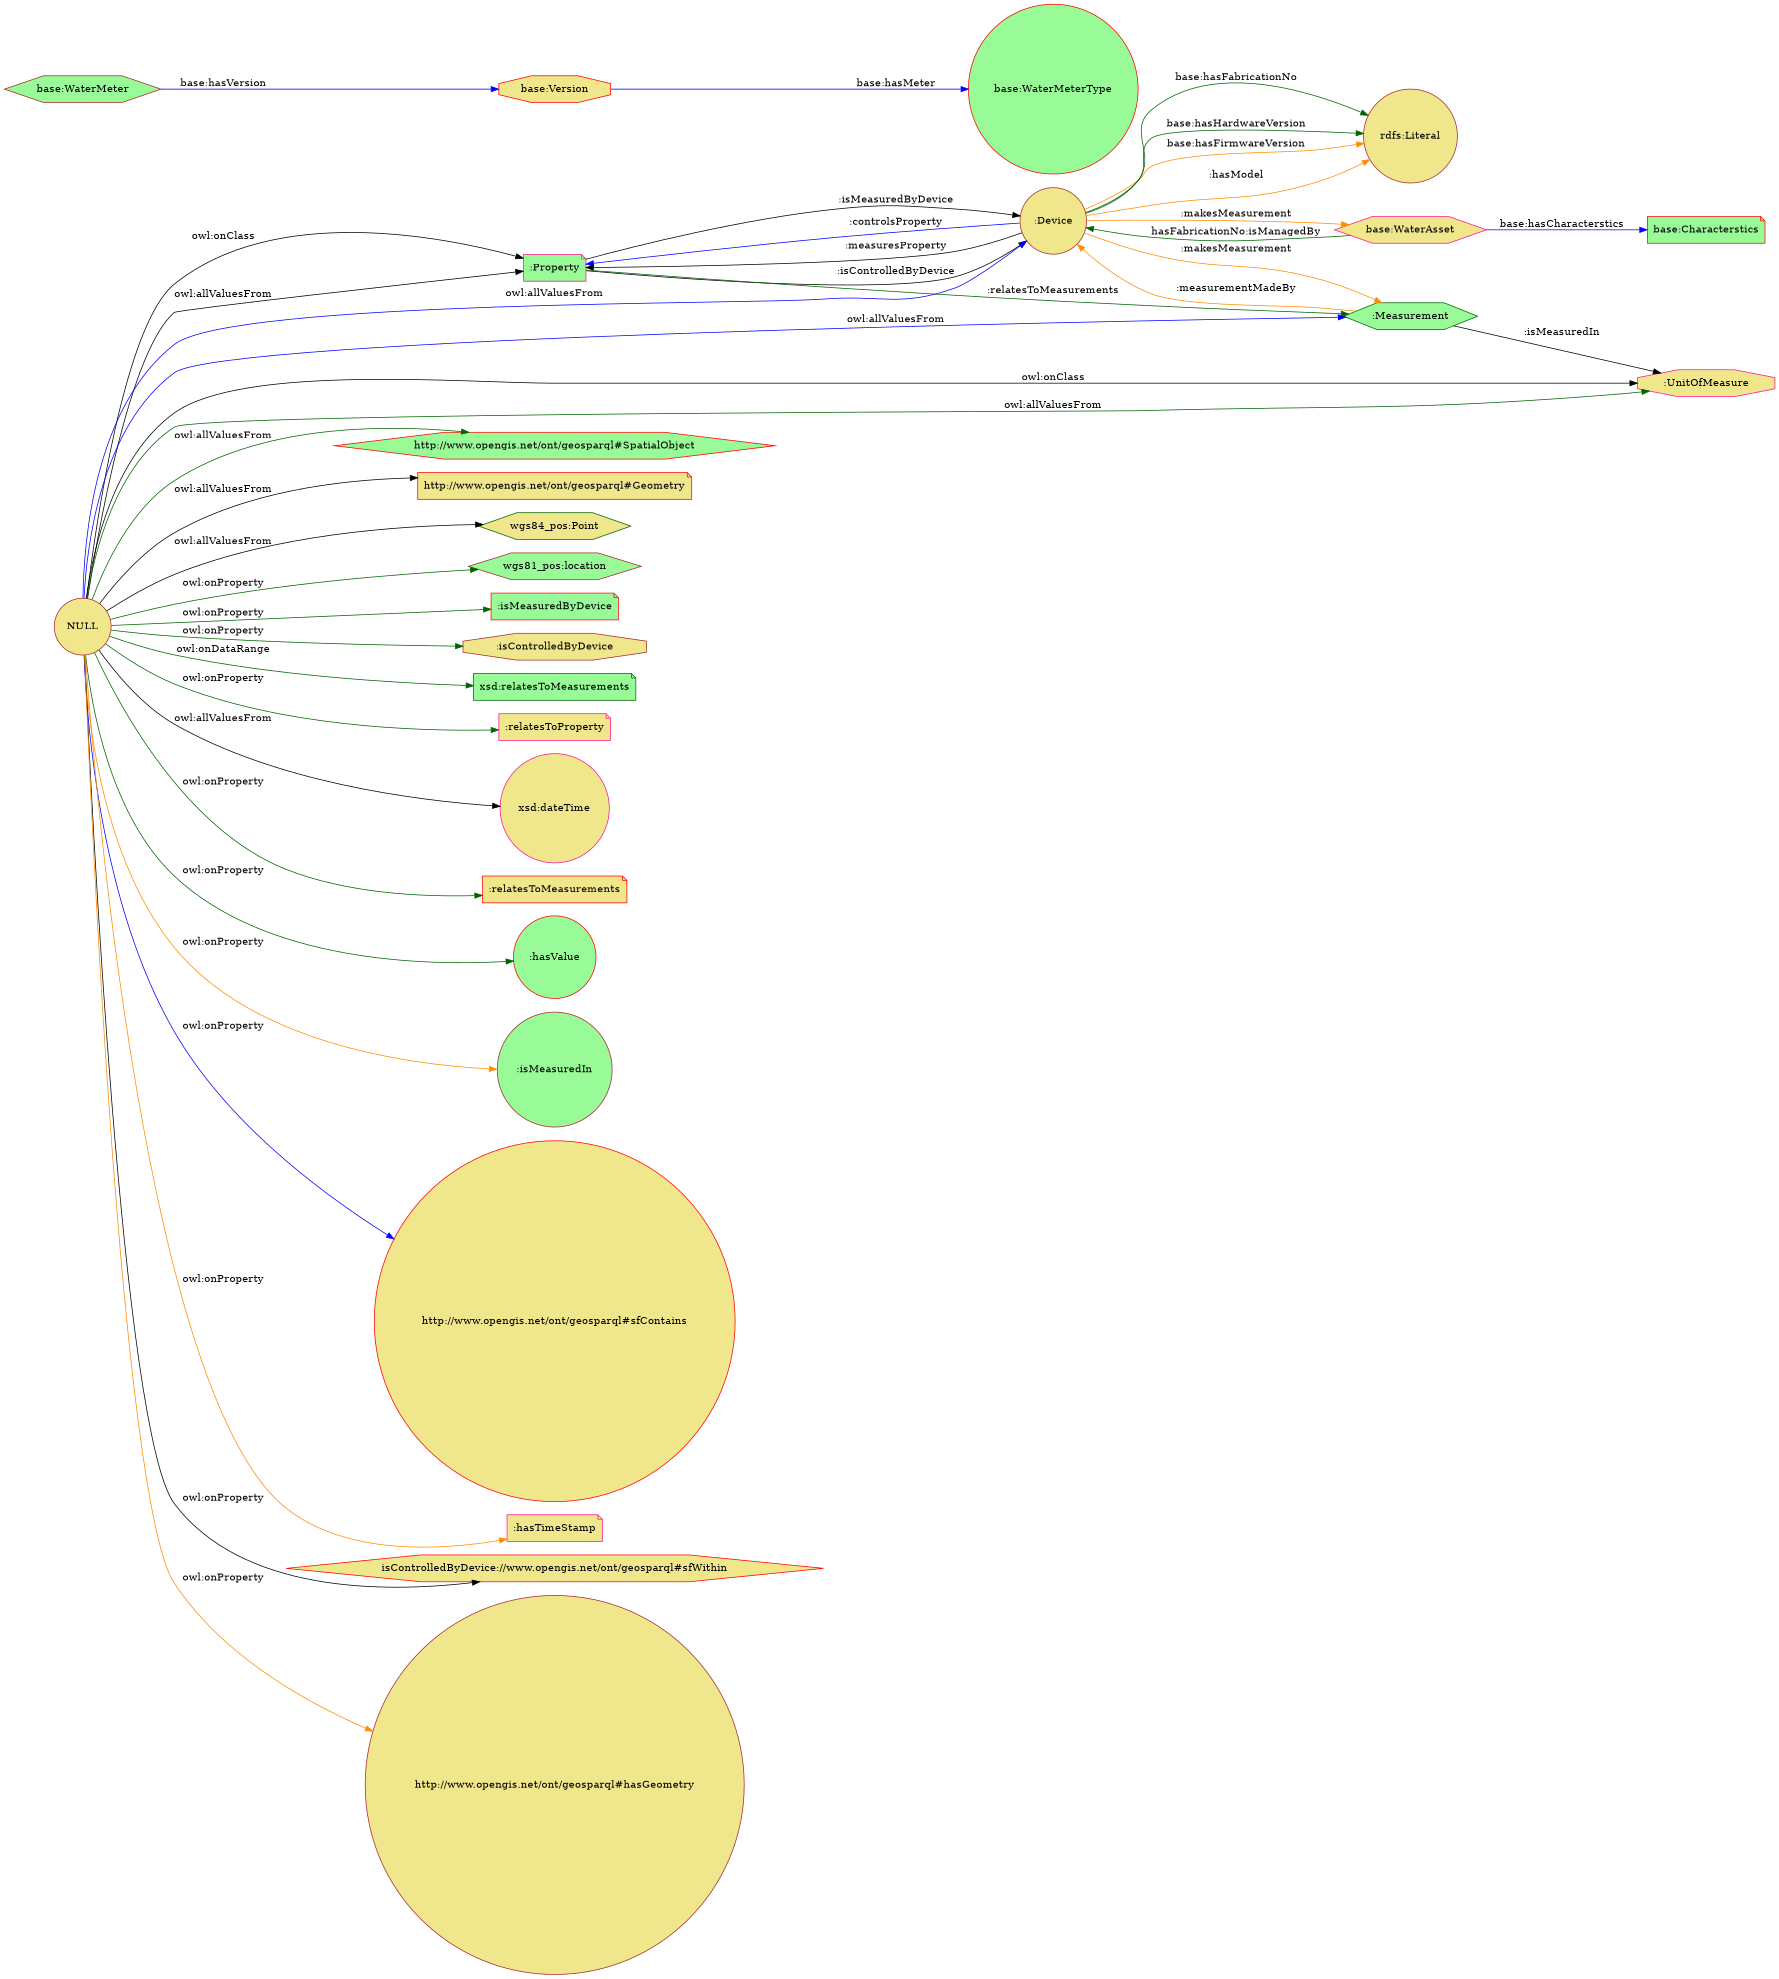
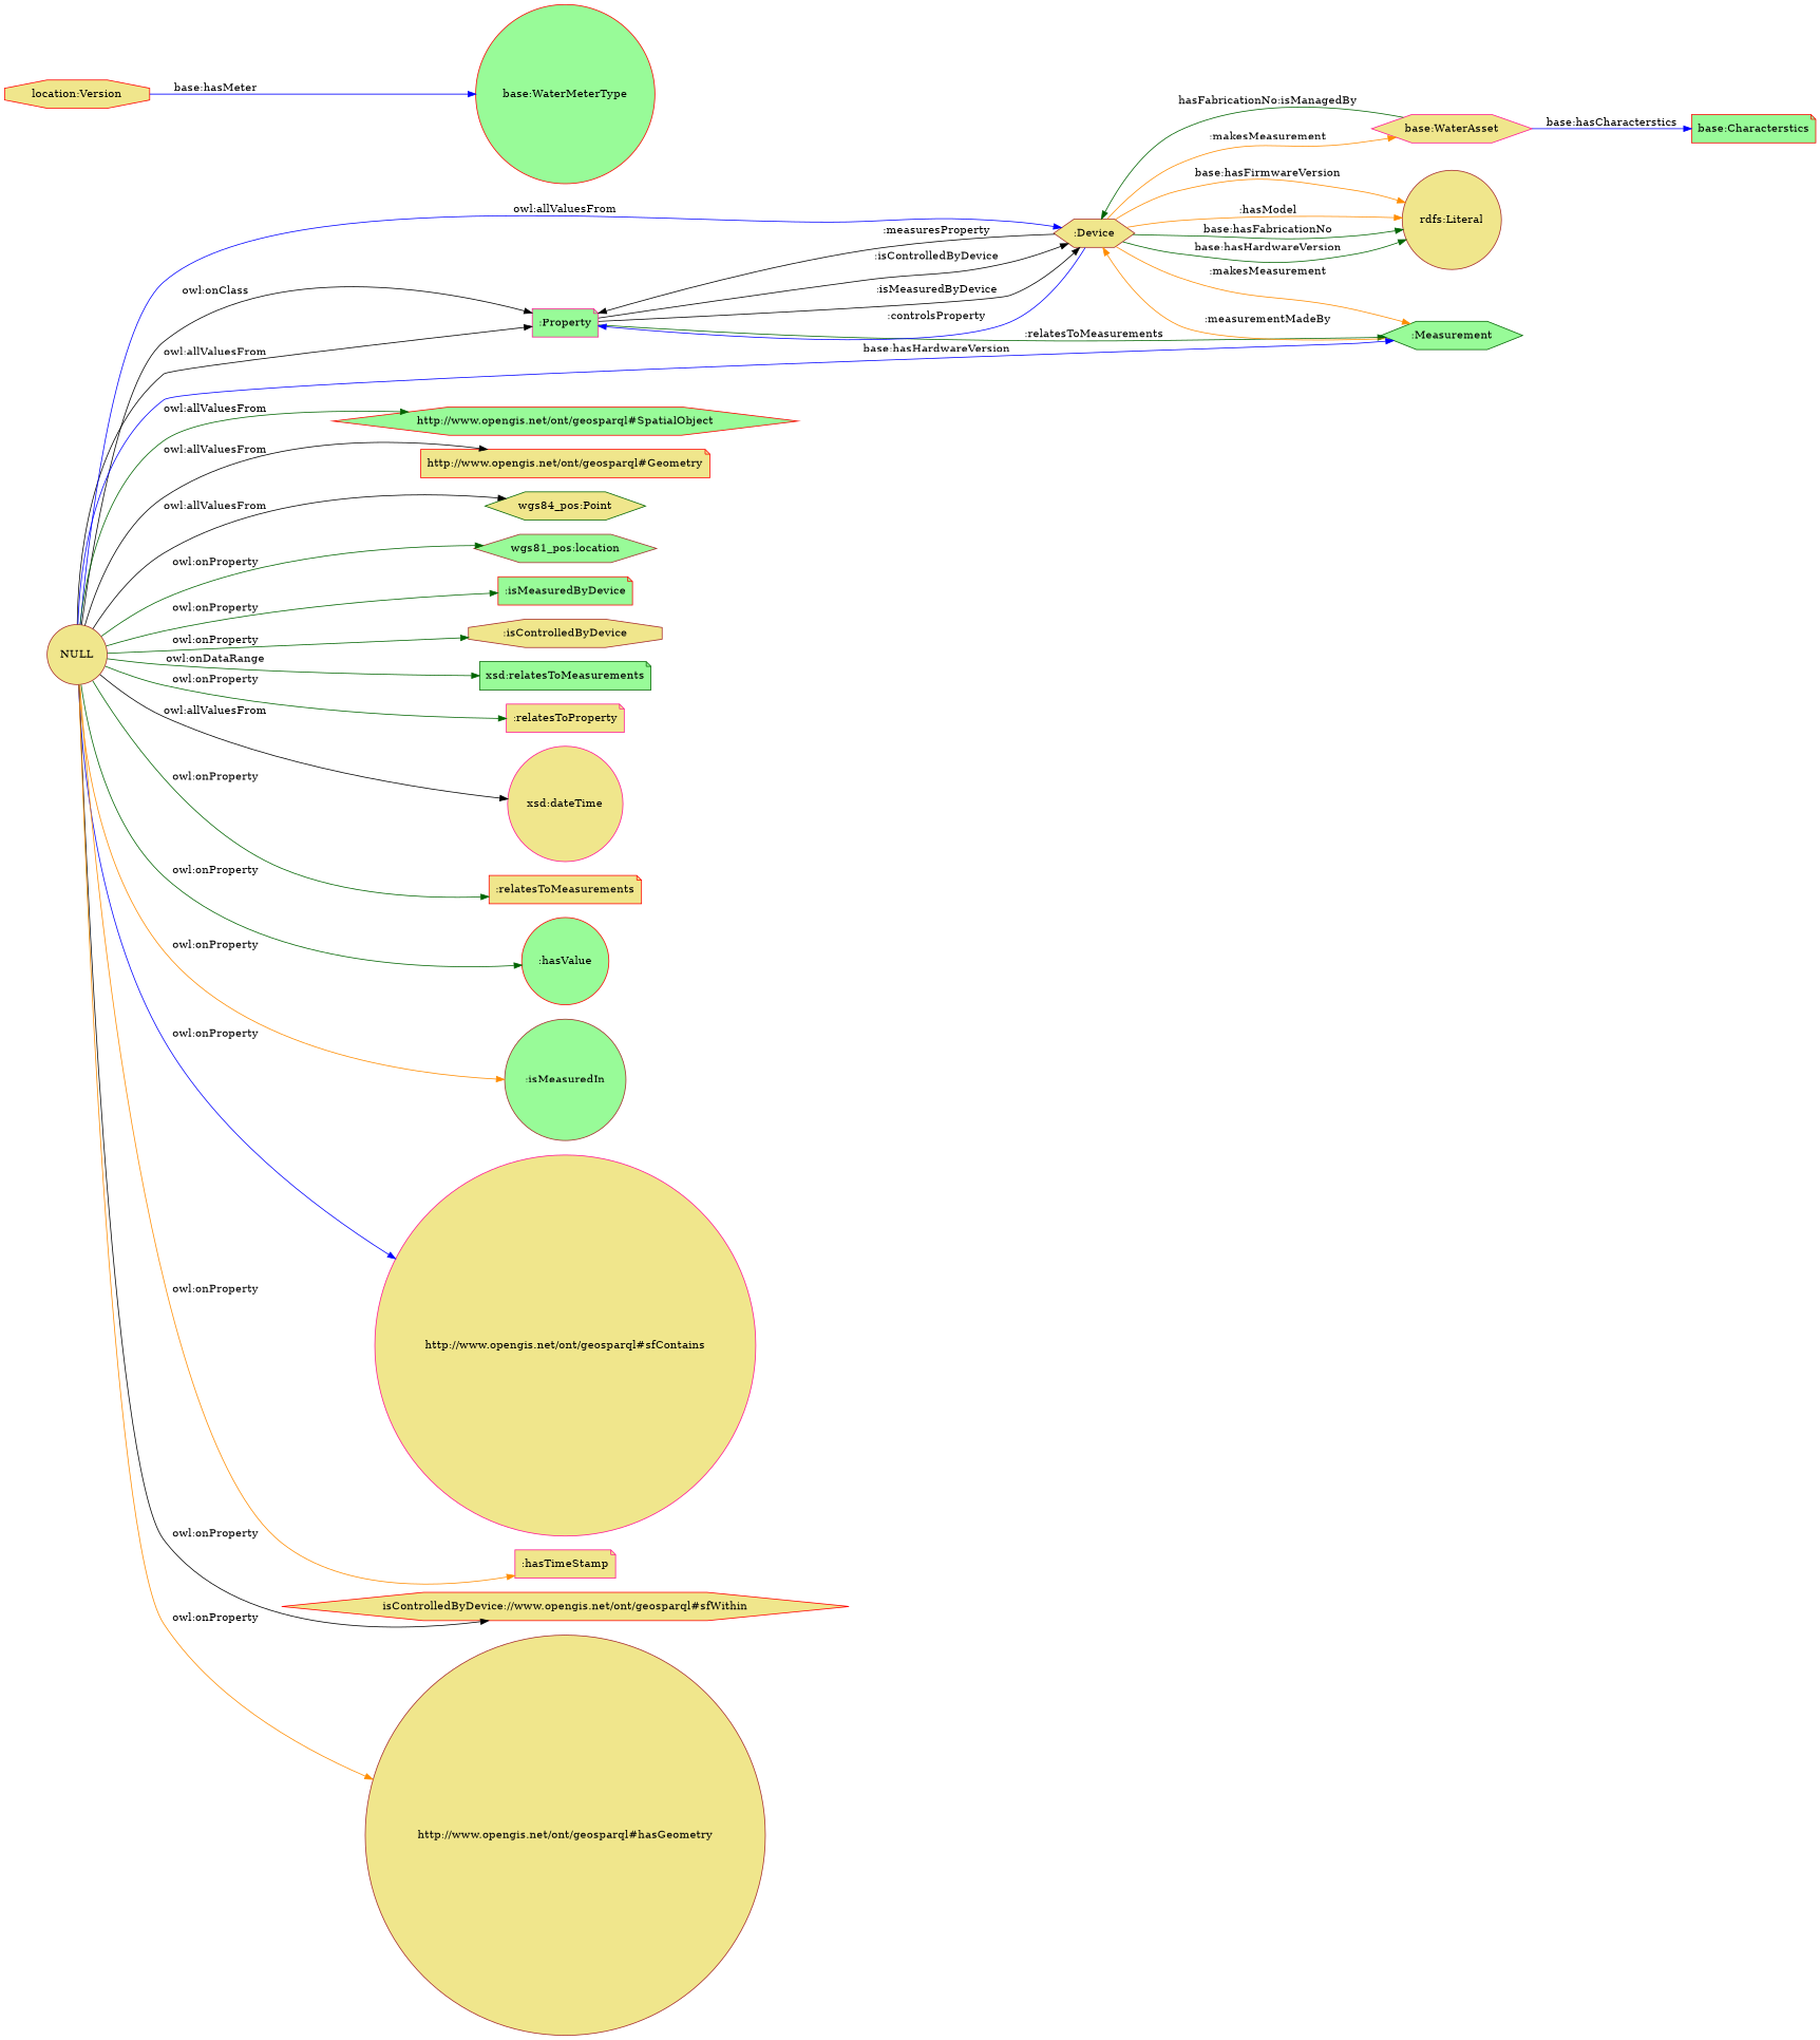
  digraph {
    rankdir=LR
    node [color=red fillcolor=khaki shape=circle style=filled]
    edge [color=darkgreen]
    ":Property" [color=deeppink fillcolor=palegreen shape=note]
-   ":Device" [color=brown]
+   ":Device" [color=brown shape=hexagon]
    ":Measurement" [color=darkgreen fillcolor=palegreen shape=hexagon]
    "base:WaterAsset" [color=deeppink shape=hexagon]
    "rdfs:Literal" [color=brown]
-   ":UnitOfMeasure" [color=deeppink shape=octagon]
    "base:Characterstics" [fillcolor=palegreen shape=note]
-   "base:WaterMeter" [color=brown fillcolor=palegreen shape=hexagon]
-   "base:Version" [shape=octagon]
+   "base:Version" [shape=octagon label="location:Version"]
    "base:WaterMeterType" [fillcolor=palegreen]
    NULL [color=brown]
    "http://www.opengis.net/ont/geosparql#SpatialObject" [fillcolor=palegreen shape=hexagon]
    "http://www.opengis.net/ont/geosparql#Geometry" [shape=note]
    "wgs84_pos:Point" [color=darkgreen shape=hexagon]
    n15 [color=brown fillcolor=palegreen label="wgs81_pos:location" shape=hexagon]
    ":isMeasuredByDevice" [fillcolor=palegreen shape=note]
    ":isControlledByDevice" [color=brown shape=octagon]
    n18 [color=darkgreen fillcolor=palegreen label="xsd:relatesToMeasurements" shape=note]
    ":relatesToProperty" [color=deeppink shape=note]
    "xsd:dateTime" [color=deeppink]
    ":relatesToMeasurements" [shape=note]
    ":hasValue" [fillcolor=palegreen]
    ":isMeasuredIn" [color=brown fillcolor=palegreen]
-   "http://www.opengis.net/ont/geosparql#sfContains"
+   "http://www.opengis.net/ont/geosparql#sfContains" [color=deeppink]
    ":hasTimeStamp" [color=deeppink shape=note]
    n26 [label="isControlledByDevice://www.opengis.net/ont/geosparql#sfWithin" shape=hexagon]
    "http://www.opengis.net/ont/geosparql#hasGeometry" [color=brown]
    ":Property" -> ":Device" [color=black label=":isControlledByDevice"]
    ":Property" -> ":Device" [color=black label=":isMeasuredByDevice"]
    ":Property" -> ":Measurement" [label=":relatesToMeasurements"]
    ":Device" -> ":Property" [color=blue label=":controlsProperty"]
    ":Device" -> ":Property" [color=black label=":measuresProperty"]
    ":Device" -> ":Measurement" [color=darkorange label=":makesMeasurement"]
    ":Device" -> "base:WaterAsset" [color=darkorange label=":makesMeasurement"]
    ":Device" -> "rdfs:Literal" [color=darkorange label="base:hasFirmwareVersion"]
    ":Device" -> "rdfs:Literal" [color=darkorange label=":hasModel"]
    ":Device" -> "rdfs:Literal" [label="base:hasFabricationNo"]
    ":Device" -> "rdfs:Literal" [label="base:hasHardwareVersion"]
    ":Measurement" -> ":Device" [color=darkorange label=":measurementMadeBy"]
-   ":Measurement" -> ":UnitOfMeasure" [color=black label=":isMeasuredIn"]
    "base:WaterAsset" -> ":Device" [label="hasFabricationNo:isManagedBy"]
    "base:WaterAsset" -> "base:Characterstics" [color=blue label="base:hasCharacterstics"]
-   "base:WaterMeter" -> "base:Version" [color=blue label="base:hasVersion"]
    "base:Version" -> "base:WaterMeterType" [color=blue label="base:hasMeter"]
    NULL -> ":Property" [color=black label="owl:onClass"]
    NULL -> ":Property" [color=black label="owl:allValuesFrom"]
    NULL -> ":Device" [color=blue label="owl:allValuesFrom"]
-   NULL -> ":Measurement" [color=blue label="owl:allValuesFrom"]
-   NULL -> ":UnitOfMeasure" [label="owl:allValuesFrom"]
-   NULL -> ":UnitOfMeasure" [color=black label="owl:onClass"]
+   NULL -> ":Measurement" [color=blue label="base:hasHardwareVersion"]
    NULL -> "http://www.opengis.net/ont/geosparql#SpatialObject" [label="owl:allValuesFrom"]
    NULL -> "http://www.opengis.net/ont/geosparql#Geometry" [color=black label="owl:allValuesFrom"]
    NULL -> "wgs84_pos:Point" [color=black label="owl:allValuesFrom"]
    NULL -> n15 [label="owl:onProperty"]
    NULL -> ":isMeasuredByDevice" [label="owl:onProperty"]
    NULL -> ":isControlledByDevice" [label="owl:onProperty"]
    NULL -> n18 [label="owl:onDataRange"]
    NULL -> ":relatesToProperty" [label="owl:onProperty"]
    NULL -> "xsd:dateTime" [color=black label="owl:allValuesFrom"]
    NULL -> ":relatesToMeasurements" [label="owl:onProperty"]
    NULL -> ":hasValue" [label="owl:onProperty"]
    NULL -> ":isMeasuredIn" [color=darkorange label="owl:onProperty"]
    NULL -> "http://www.opengis.net/ont/geosparql#sfContains" [color=blue label="owl:onProperty"]
    NULL -> ":hasTimeStamp" [color=darkorange label="owl:onProperty"]
    NULL -> n26 [color=black label="owl:onProperty"]
    NULL -> "http://www.opengis.net/ont/geosparql#hasGeometry" [color=darkorange label="owl:onProperty"]
  }
